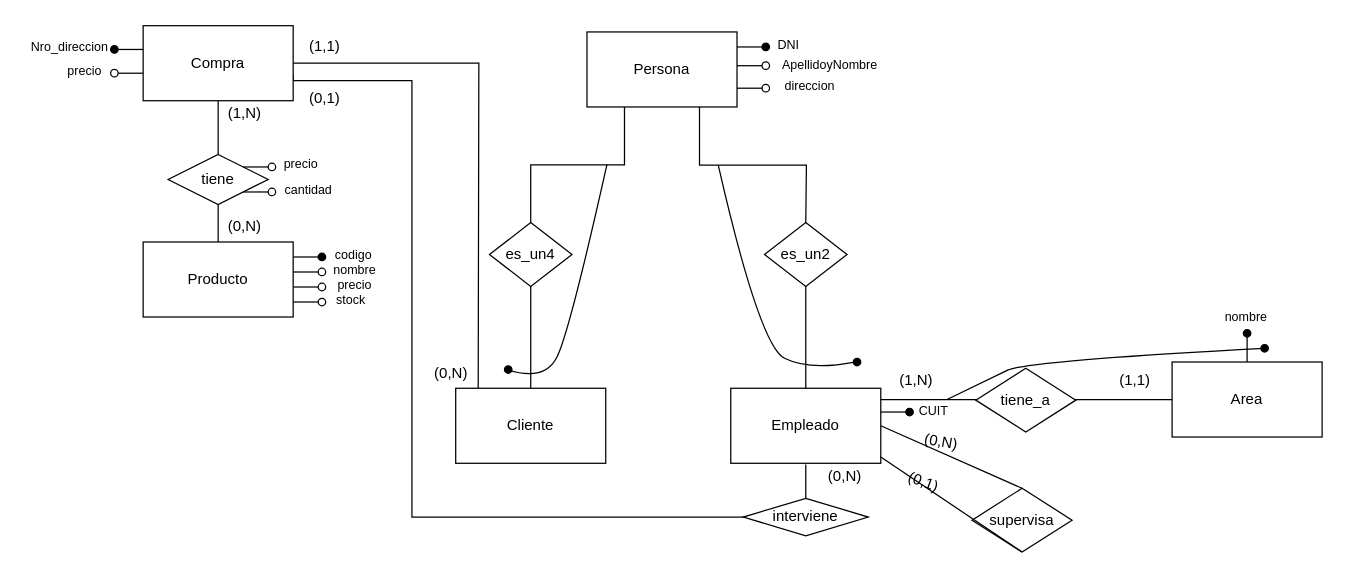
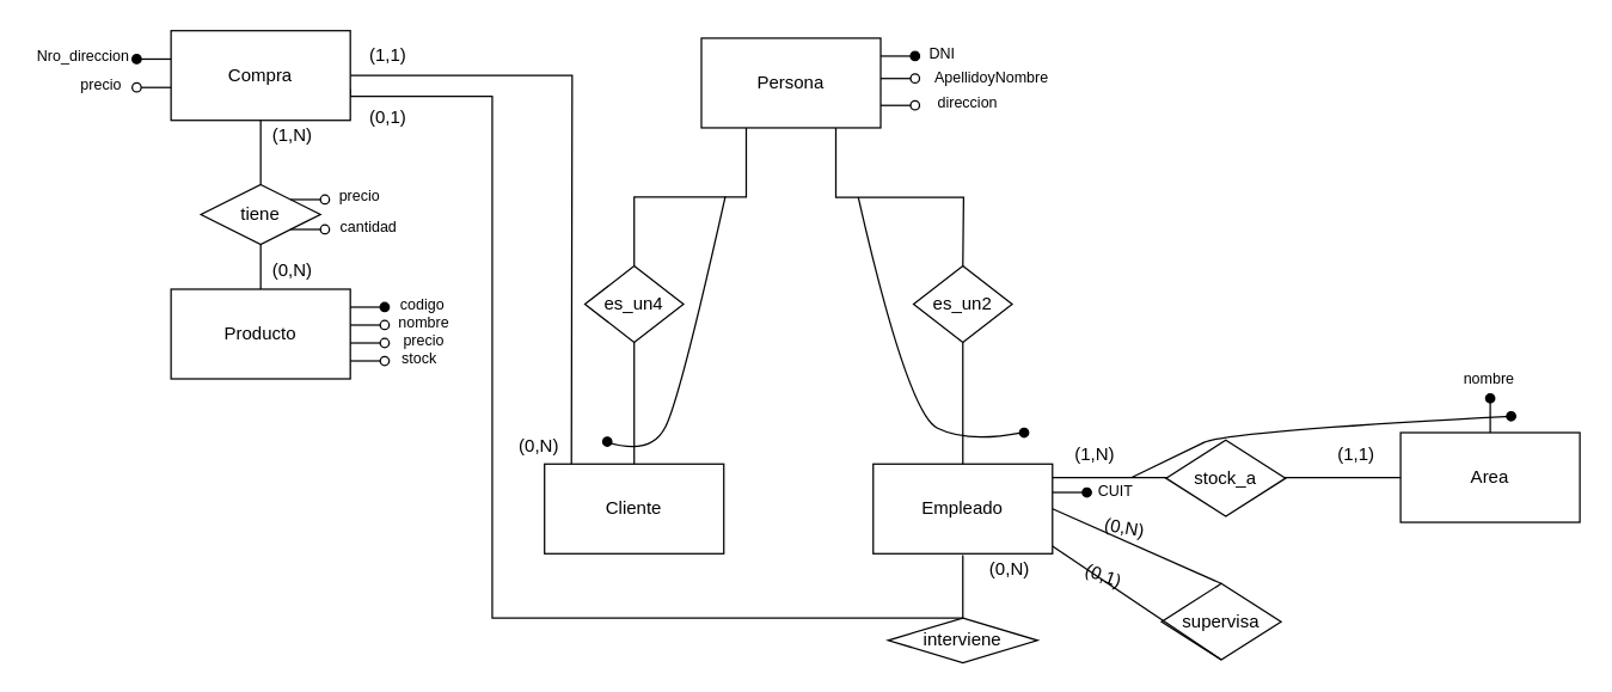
  <mxCell id="0" />
  <mxCell id="1" parent="0" />
  <mxCell id="2" style="edgeStyle=orthogonalEdgeStyle;rounded=0;orthogonalLoop=1;jettySize=auto;html=1;exitX=1;exitY=0.5;exitDx=0;exitDy=0;endArrow=none;endFill=0;" edge="1" parent="1" source="4"><mxGeometry relative="1" as="geometry"><mxPoint x="382" y="310" as="targetPoint" /></mxGeometry></mxCell>
  <mxCell id="3" style="edgeStyle=orthogonalEdgeStyle;rounded=0;orthogonalLoop=1;jettySize=auto;html=1;exitX=1;exitY=0.75;exitDx=0;exitDy=0;endArrow=none;endFill=0;entryX=0.5;entryY=1;entryDx=0;entryDy=0;" edge="1" parent="1"><mxGeometry relative="1" as="geometry"><mxPoint x="644" y="371" as="targetPoint" /><mxPoint x="234" y="59" as="sourcePoint" /><Array as="points"><mxPoint x="234" y="64" /><mxPoint x="329" y="64" /><mxPoint x="329" y="413" /><mxPoint x="644" y="413" /></Array></mxGeometry></mxCell>
  <mxCell id="4" value="Compra" style="rounded=0;whiteSpace=wrap;html=1;" vertex="1" parent="1"><mxGeometry x="114" y="20" width="120" height="60" as="geometry" /></mxCell>
  <mxCell id="5" value="Producto" style="rounded=0;whiteSpace=wrap;html=1;" vertex="1" parent="1"><mxGeometry x="114" y="193" width="120" height="60" as="geometry" /></mxCell>
  <mxCell id="6" style="edgeStyle=orthogonalEdgeStyle;rounded=0;orthogonalLoop=1;jettySize=auto;html=1;exitX=0.25;exitY=1;exitDx=0;exitDy=0;entryX=0.5;entryY=0;entryDx=0;entryDy=0;endArrow=none;startFill=0;" edge="1" parent="1" source="8" target="88"><mxGeometry relative="1" as="geometry" /></mxCell>
  <mxCell id="7" style="edgeStyle=orthogonalEdgeStyle;rounded=0;orthogonalLoop=1;jettySize=auto;html=1;exitX=0.75;exitY=1;exitDx=0;exitDy=0;endArrow=none;startFill=0;" edge="1" parent="1" source="8"><mxGeometry relative="1" as="geometry"><mxPoint x="644" y="178" as="targetPoint" /></mxGeometry></mxCell>
  <mxCell id="8" value="Persona" style="rounded=0;whiteSpace=wrap;html=1;" vertex="1" parent="1"><mxGeometry x="469" y="25" width="120" height="60" as="geometry" /></mxCell>
  <mxCell id="9" value="Cliente" style="rounded=0;whiteSpace=wrap;html=1;" vertex="1" parent="1"><mxGeometry x="364" y="310" width="120" height="60" as="geometry" /></mxCell>
  <mxCell id="10" style="edgeStyle=orthogonalEdgeStyle;rounded=0;orthogonalLoop=1;jettySize=auto;html=1;entryX=0.5;entryY=1;entryDx=0;entryDy=0;endArrow=none;startFill=0;" edge="1" parent="1" source="11" target="89"><mxGeometry relative="1" as="geometry" /></mxCell>
  <mxCell id="11" value="Empleado" style="rounded=0;whiteSpace=wrap;html=1;" vertex="1" parent="1"><mxGeometry x="584" y="310" width="120" height="60" as="geometry" /></mxCell>
  <mxCell id="12" value="" style="endArrow=none;html=1;rounded=0;entryX=0.5;entryY=1;entryDx=0;entryDy=0;" edge="1" parent="1" source="14" target="4"><mxGeometry width="50" height="50" relative="1" as="geometry"><mxPoint x="339" y="193" as="sourcePoint" /><mxPoint x="389" y="143" as="targetPoint" /></mxGeometry></mxCell>
  <mxCell id="13" value="" style="endArrow=none;html=1;rounded=0;entryX=0.5;entryY=1;entryDx=0;entryDy=0;" edge="1" parent="1" source="5" target="14"><mxGeometry width="50" height="50" relative="1" as="geometry"><mxPoint x="174" y="193" as="sourcePoint" /><mxPoint x="174" y="93" as="targetPoint" /></mxGeometry></mxCell>
  <mxCell id="14" value="tiene" style="rhombus;whiteSpace=wrap;html=1;" vertex="1" parent="1"><mxGeometry x="134" y="123" width="80" height="40" as="geometry" /></mxCell>
  <mxCell id="15" value="(1,N)" style="text;html=1;align=center;verticalAlign=middle;resizable=0;points=[];autosize=1;strokeColor=none;fillColor=none;" vertex="1" parent="1"><mxGeometry x="170" y="75" width="50" height="30" as="geometry" /></mxCell>
  <mxCell id="16" value="(0,N)" style="text;html=1;align=center;verticalAlign=middle;resizable=0;points=[];autosize=1;strokeColor=none;fillColor=none;" vertex="1" parent="1"><mxGeometry x="170" y="166" width="50" height="30" as="geometry" /></mxCell>
  <mxCell id="17" value="(1,1)" style="text;html=1;align=center;verticalAlign=middle;resizable=0;points=[];autosize=1;strokeColor=none;fillColor=none;" vertex="1" parent="1"><mxGeometry x="234" y="22" width="50" height="30" as="geometry" /></mxCell>
  <mxCell id="18" value="(0,1)" style="text;html=1;align=center;verticalAlign=middle;resizable=0;points=[];autosize=1;strokeColor=none;fillColor=none;" vertex="1" parent="1"><mxGeometry x="234" y="63" width="50" height="30" as="geometry" /></mxCell>
- <mxCell id="19" value="interviene" style="rhombus;whiteSpace=wrap;html=1;" vertex="1" parent="1"><mxGeometry x="594" y="398" width="100" height="30" as="geometry" /></mxCell>
+ <mxCell id="19" value="interviene" style="rhombus;whiteSpace=wrap;html=1;" vertex="1" parent="1"><mxGeometry x="594" y="413" width="100" height="30" as="geometry" /></mxCell>
  <mxCell id="20" value="(0,N)" style="text;html=1;align=center;verticalAlign=middle;resizable=0;points=[];autosize=1;strokeColor=none;fillColor=none;" vertex="1" parent="1"><mxGeometry x="650" y="365.5" width="50" height="30" as="geometry" /></mxCell>
  <mxCell id="21" value="supervisa" style="rhombus;whiteSpace=wrap;html=1;" vertex="1" parent="1"><mxGeometry x="777" y="390" width="80" height="51" as="geometry" /></mxCell>
  <mxCell id="22" value="" style="endArrow=none;html=1;rounded=0;entryX=0.5;entryY=0;entryDx=0;entryDy=0;exitX=1;exitY=0.5;exitDx=0;exitDy=0;" edge="1" parent="1" source="11" target="21"><mxGeometry width="50" height="50" relative="1" as="geometry"><mxPoint x="704" y="330" as="sourcePoint" /><mxPoint x="814" y="410" as="targetPoint" /></mxGeometry></mxCell>
  <mxCell id="23" value="" style="endArrow=none;html=1;rounded=0;entryX=0.5;entryY=1;entryDx=0;entryDy=0;" edge="1" parent="1" target="21"><mxGeometry width="50" height="50" relative="1" as="geometry"><mxPoint x="704" y="365" as="sourcePoint" /><mxPoint x="824" y="349" as="targetPoint" /></mxGeometry></mxCell>
  <mxCell id="24" value="(0,1)" style="text;html=1;align=center;verticalAlign=middle;resizable=0;points=[];autosize=1;strokeColor=none;fillColor=none;rotation=20;" vertex="1" parent="1"><mxGeometry x="713" y="370" width="50" height="30" as="geometry" /></mxCell>
  <mxCell id="25" value="(0,N)" style="text;html=1;align=center;verticalAlign=middle;resizable=0;points=[];autosize=1;strokeColor=none;fillColor=none;rotation=10;" vertex="1" parent="1"><mxGeometry x="727" y="338" width="50" height="30" as="geometry" /></mxCell>
  <mxCell id="26" value="" style="group" vertex="1" connectable="0" parent="1"><mxGeometry x="234" y="202" width="26" height="6" as="geometry" /></mxCell>
  <mxCell id="27" value="" style="ellipse;whiteSpace=wrap;html=1;aspect=fixed;fillColor=#000000;" vertex="1" parent="26"><mxGeometry x="20" width="6" height="6" as="geometry" /></mxCell>
  <mxCell id="28" value="" style="endArrow=none;html=1;rounded=0;exitX=0;exitY=0.5;exitDx=0;exitDy=0;" edge="1" parent="26" source="27"><mxGeometry width="50" height="50" relative="1" as="geometry"><mxPoint x="20" y="14" as="sourcePoint" /><mxPoint y="3" as="targetPoint" /></mxGeometry></mxCell>
  <mxCell id="29" value="" style="group" vertex="1" connectable="0" parent="1"><mxGeometry x="234" y="214" width="26" height="6" as="geometry" /></mxCell>
  <mxCell id="30" value="" style="ellipse;whiteSpace=wrap;html=1;aspect=fixed;" vertex="1" parent="29"><mxGeometry x="20" width="6" height="6" as="geometry" /></mxCell>
  <mxCell id="31" value="" style="endArrow=none;html=1;rounded=0;exitX=0;exitY=0.5;exitDx=0;exitDy=0;" edge="1" parent="29" source="30"><mxGeometry width="50" height="50" relative="1" as="geometry"><mxPoint x="20" y="14" as="sourcePoint" /><mxPoint y="3" as="targetPoint" /></mxGeometry></mxCell>
  <mxCell id="32" value="" style="group" vertex="1" connectable="0" parent="1"><mxGeometry x="234" y="226" width="26" height="6" as="geometry" /></mxCell>
  <mxCell id="33" value="" style="ellipse;whiteSpace=wrap;html=1;aspect=fixed;" vertex="1" parent="32"><mxGeometry x="20" width="6" height="6" as="geometry" /></mxCell>
  <mxCell id="34" value="" style="endArrow=none;html=1;rounded=0;exitX=0;exitY=0.5;exitDx=0;exitDy=0;" edge="1" parent="32" source="33"><mxGeometry width="50" height="50" relative="1" as="geometry"><mxPoint x="20" y="14" as="sourcePoint" /><mxPoint y="3" as="targetPoint" /></mxGeometry></mxCell>
  <mxCell id="35" value="" style="group" vertex="1" connectable="0" parent="1"><mxGeometry x="234" y="238" width="26" height="6" as="geometry" /></mxCell>
  <mxCell id="36" value="" style="ellipse;whiteSpace=wrap;html=1;aspect=fixed;" vertex="1" parent="35"><mxGeometry x="20" width="6" height="6" as="geometry" /></mxCell>
  <mxCell id="37" value="" style="endArrow=none;html=1;rounded=0;exitX=0;exitY=0.5;exitDx=0;exitDy=0;" edge="1" parent="35" source="36"><mxGeometry width="50" height="50" relative="1" as="geometry"><mxPoint x="20" y="14" as="sourcePoint" /><mxPoint y="3" as="targetPoint" /></mxGeometry></mxCell>
  <mxCell id="38" value="&lt;font style=&quot;font-size: 10px;&quot;&gt;codigo&lt;/font&gt;" style="text;html=1;align=center;verticalAlign=middle;resizable=0;points=[];autosize=1;strokeColor=none;fillColor=none;" vertex="1" parent="1"><mxGeometry x="257" y="188" width="50" height="30" as="geometry" /></mxCell>
  <mxCell id="39" value="&lt;font style=&quot;font-size: 10px;&quot;&gt;nombre&lt;/font&gt;" style="text;html=1;align=center;verticalAlign=middle;resizable=0;points=[];autosize=1;strokeColor=none;fillColor=none;" vertex="1" parent="1"><mxGeometry x="253" y="200" width="60" height="30" as="geometry" /></mxCell>
  <mxCell id="40" value="&lt;font style=&quot;font-size: 10px;&quot;&gt;precio&lt;/font&gt;" style="text;html=1;align=center;verticalAlign=middle;resizable=0;points=[];autosize=1;strokeColor=none;fillColor=none;" vertex="1" parent="1"><mxGeometry x="258" y="212" width="50" height="30" as="geometry" /></mxCell>
  <mxCell id="41" value="&lt;font style=&quot;font-size: 10px;&quot;&gt;stock&lt;/font&gt;" style="text;html=1;align=center;verticalAlign=middle;resizable=0;points=[];autosize=1;strokeColor=none;fillColor=none;" vertex="1" parent="1"><mxGeometry x="255" y="224" width="50" height="30" as="geometry" /></mxCell>
  <mxCell id="42" value="" style="group" vertex="1" connectable="0" parent="1"><mxGeometry x="194" y="130" width="26" height="6" as="geometry" /></mxCell>
  <mxCell id="43" value="" style="ellipse;whiteSpace=wrap;html=1;aspect=fixed;" vertex="1" parent="42"><mxGeometry x="20" width="6" height="6" as="geometry" /></mxCell>
  <mxCell id="44" value="" style="endArrow=none;html=1;rounded=0;exitX=0;exitY=0.5;exitDx=0;exitDy=0;" edge="1" parent="42" source="43"><mxGeometry width="50" height="50" relative="1" as="geometry"><mxPoint x="20" y="14" as="sourcePoint" /><mxPoint y="3" as="targetPoint" /></mxGeometry></mxCell>
  <mxCell id="45" value="" style="group" vertex="1" connectable="0" parent="1"><mxGeometry x="194" y="150" width="26" height="6" as="geometry" /></mxCell>
  <mxCell id="46" value="" style="ellipse;whiteSpace=wrap;html=1;aspect=fixed;" vertex="1" parent="45"><mxGeometry x="20" width="6" height="6" as="geometry" /></mxCell>
  <mxCell id="47" value="" style="endArrow=none;html=1;rounded=0;exitX=0;exitY=0.5;exitDx=0;exitDy=0;" edge="1" parent="45" source="46"><mxGeometry width="50" height="50" relative="1" as="geometry"><mxPoint x="20" y="14" as="sourcePoint" /><mxPoint y="3" as="targetPoint" /></mxGeometry></mxCell>
  <mxCell id="48" value="&lt;font style=&quot;font-size: 10px;&quot;&gt;cantidad&lt;/font&gt;" style="text;html=1;align=center;verticalAlign=middle;resizable=0;points=[];autosize=1;strokeColor=none;fillColor=none;" vertex="1" parent="1"><mxGeometry x="211" y="136" width="70" height="30" as="geometry" /></mxCell>
  <mxCell id="49" value="&lt;font style=&quot;font-size: 10px;&quot;&gt;precio&lt;/font&gt;" style="text;html=1;align=center;verticalAlign=middle;resizable=0;points=[];autosize=1;strokeColor=none;fillColor=none;" vertex="1" parent="1"><mxGeometry x="215" y="115" width="50" height="30" as="geometry" /></mxCell>
  <mxCell id="50" value="&lt;font style=&quot;font-size: 10px;&quot;&gt;Nro_direccion&lt;/font&gt;" style="text;html=1;align=center;verticalAlign=middle;resizable=0;points=[];autosize=1;strokeColor=none;fillColor=none;" vertex="1" parent="1"><mxGeometry x="20" y="22" width="70" height="30" as="geometry" /></mxCell>
  <mxCell id="51" value="&lt;font style=&quot;font-size: 10px;&quot;&gt;precio&lt;/font&gt;" style="text;html=1;align=center;verticalAlign=middle;resizable=0;points=[];autosize=1;strokeColor=none;fillColor=none;" vertex="1" parent="1"><mxGeometry x="42" y="41" width="50" height="30" as="geometry" /></mxCell>
  <mxCell id="52" value="" style="group;rotation=-180;" vertex="1" connectable="0" parent="1"><mxGeometry x="88" y="36" width="26" height="6" as="geometry" /></mxCell>
  <mxCell id="53" value="" style="ellipse;whiteSpace=wrap;html=1;aspect=fixed;fillColor=#000000;container=0;rotation=-180;" vertex="1" parent="52"><mxGeometry width="6" height="6" as="geometry" /></mxCell>
  <mxCell id="54" value="" style="endArrow=none;html=1;rounded=0;exitX=0;exitY=0.5;exitDx=0;exitDy=0;" edge="1" parent="52" source="53"><mxGeometry width="50" height="50" relative="1" as="geometry"><mxPoint x="6" y="-8" as="sourcePoint" /><mxPoint x="26" y="3" as="targetPoint" /></mxGeometry></mxCell>
  <mxCell id="55" value="" style="group;rotation=-180;" vertex="1" connectable="0" parent="1"><mxGeometry x="88" y="55" width="26" height="6" as="geometry" /></mxCell>
  <mxCell id="56" value="" style="ellipse;whiteSpace=wrap;html=1;aspect=fixed;container=0;rotation=-180;" vertex="1" parent="55"><mxGeometry width="6" height="6" as="geometry" /></mxCell>
  <mxCell id="57" value="" style="endArrow=none;html=1;rounded=0;exitX=0;exitY=0.5;exitDx=0;exitDy=0;" edge="1" parent="55" source="56"><mxGeometry width="50" height="50" relative="1" as="geometry"><mxPoint x="6" y="-8" as="sourcePoint" /><mxPoint x="26" y="3" as="targetPoint" /></mxGeometry></mxCell>
  <mxCell id="58" value="" style="group" vertex="1" connectable="0" parent="1"><mxGeometry x="704" y="326" width="26" height="6" as="geometry" /></mxCell>
  <mxCell id="59" value="" style="ellipse;whiteSpace=wrap;html=1;aspect=fixed;fillColor=#000000;" vertex="1" parent="58"><mxGeometry x="20" width="6" height="6" as="geometry" /></mxCell>
  <mxCell id="60" value="" style="endArrow=none;html=1;rounded=0;exitX=0;exitY=0.5;exitDx=0;exitDy=0;" edge="1" parent="58" source="59"><mxGeometry width="50" height="50" relative="1" as="geometry"><mxPoint x="20" y="14" as="sourcePoint" /><mxPoint y="3" as="targetPoint" /></mxGeometry></mxCell>
  <mxCell id="61" value="&lt;font style=&quot;font-size: 10px;&quot;&gt;CUIT&lt;/font&gt;" style="text;html=1;align=center;verticalAlign=middle;resizable=0;points=[];autosize=1;strokeColor=none;fillColor=none;" vertex="1" parent="1"><mxGeometry x="721" y="313" width="50" height="30" as="geometry" /></mxCell>
  <mxCell id="62" value="" style="group" vertex="1" connectable="0" parent="1"><mxGeometry x="589" y="34" width="26" height="6" as="geometry" /></mxCell>
  <mxCell id="63" value="" style="ellipse;whiteSpace=wrap;html=1;aspect=fixed;fillColor=#000000;" vertex="1" parent="62"><mxGeometry x="20" width="6" height="6" as="geometry" /></mxCell>
  <mxCell id="64" value="" style="endArrow=none;html=1;rounded=0;exitX=0;exitY=0.5;exitDx=0;exitDy=0;" edge="1" parent="62" source="63"><mxGeometry width="50" height="50" relative="1" as="geometry"><mxPoint x="20" y="14" as="sourcePoint" /><mxPoint y="3" as="targetPoint" /></mxGeometry></mxCell>
  <mxCell id="65" value="" style="group" vertex="1" connectable="0" parent="1"><mxGeometry x="589" y="49" width="26" height="6" as="geometry" /></mxCell>
  <mxCell id="66" value="" style="ellipse;whiteSpace=wrap;html=1;aspect=fixed;" vertex="1" parent="65"><mxGeometry x="20" width="6" height="6" as="geometry" /></mxCell>
  <mxCell id="67" value="" style="endArrow=none;html=1;rounded=0;exitX=0;exitY=0.5;exitDx=0;exitDy=0;" edge="1" parent="65" source="66"><mxGeometry width="50" height="50" relative="1" as="geometry"><mxPoint x="20" y="14" as="sourcePoint" /><mxPoint y="3" as="targetPoint" /></mxGeometry></mxCell>
  <mxCell id="68" value="&lt;font style=&quot;font-size: 10px;&quot;&gt;DNI&lt;/font&gt;" style="text;html=1;align=center;verticalAlign=middle;resizable=0;points=[];autosize=1;strokeColor=none;fillColor=none;" vertex="1" parent="1"><mxGeometry x="610" y="20" width="40" height="30" as="geometry" /></mxCell>
  <mxCell id="69" value="&lt;font style=&quot;font-size: 10px;&quot;&gt;ApellidoyNombre&lt;/font&gt;" style="text;html=1;align=center;verticalAlign=middle;resizable=0;points=[];autosize=1;strokeColor=none;fillColor=none;" vertex="1" parent="1"><mxGeometry x="608" y="36" width="110" height="30" as="geometry" /></mxCell>
  <mxCell id="70" value="(0,N)" style="text;html=1;align=center;verticalAlign=middle;resizable=0;points=[];autosize=1;strokeColor=none;fillColor=none;" vertex="1" parent="1"><mxGeometry x="335" y="283" width="50" height="30" as="geometry" /></mxCell>
  <mxCell id="71" value="" style="group" vertex="1" connectable="0" parent="1"><mxGeometry x="589" y="67" width="26" height="6" as="geometry" /></mxCell>
  <mxCell id="72" value="" style="ellipse;whiteSpace=wrap;html=1;aspect=fixed;" vertex="1" parent="71"><mxGeometry x="20" width="6" height="6" as="geometry" /></mxCell>
  <mxCell id="73" value="" style="endArrow=none;html=1;rounded=0;exitX=0;exitY=0.5;exitDx=0;exitDy=0;" edge="1" parent="71" source="72"><mxGeometry width="50" height="50" relative="1" as="geometry"><mxPoint x="20" y="14" as="sourcePoint" /><mxPoint y="3" as="targetPoint" /></mxGeometry></mxCell>
  <mxCell id="74" value="&lt;font style=&quot;font-size: 10px;&quot;&gt;direccion&lt;/font&gt;" style="text;html=1;align=center;verticalAlign=middle;resizable=0;points=[];autosize=1;strokeColor=none;fillColor=none;" vertex="1" parent="1"><mxGeometry x="607" y="53" width="80" height="30" as="geometry" /></mxCell>
  <mxCell id="75" value="Area" style="rounded=0;whiteSpace=wrap;html=1;" vertex="1" parent="1"><mxGeometry x="937" y="289" width="120" height="60" as="geometry" /></mxCell>
  <mxCell id="76" value="" style="group;rotation=-90;" vertex="1" connectable="0" parent="1"><mxGeometry x="984" y="273" width="26" height="6" as="geometry" /></mxCell>
  <mxCell id="77" value="" style="ellipse;whiteSpace=wrap;html=1;aspect=fixed;fillColor=#000000;rotation=-90;" vertex="1" parent="76"><mxGeometry x="10" y="-10" width="6" height="6" as="geometry" /></mxCell>
  <mxCell id="78" value="" style="endArrow=none;html=1;rounded=0;exitX=0;exitY=0.5;exitDx=0;exitDy=0;" edge="1" parent="76" source="77"><mxGeometry width="50" height="50" relative="1" as="geometry"><mxPoint x="24" y="-4" as="sourcePoint" /><mxPoint x="13" y="16" as="targetPoint" /></mxGeometry></mxCell>
  <mxCell id="79" value="&lt;font style=&quot;font-size: 10px;&quot;&gt;nombre&lt;/font&gt;" style="text;html=1;align=center;verticalAlign=middle;resizable=0;points=[];autosize=1;strokeColor=none;fillColor=none;" vertex="1" parent="1"><mxGeometry x="966" y="238" width="60" height="30" as="geometry" /></mxCell>
  <mxCell id="80" value="" style="endArrow=none;html=1;rounded=0;entryX=0;entryY=0.5;entryDx=0;entryDy=0;" edge="1" parent="1" target="75"><mxGeometry width="50" height="50" relative="1" as="geometry"><mxPoint x="704" y="319" as="sourcePoint" /><mxPoint x="920" y="322" as="targetPoint" /></mxGeometry></mxCell>
- <mxCell id="81" value="tiene_a" style="rhombus;whiteSpace=wrap;html=1;" vertex="1" parent="1"><mxGeometry x="780" y="294" width="80" height="51" as="geometry" /></mxCell>
+ <mxCell id="81" value="stock_a" style="rhombus;whiteSpace=wrap;html=1;" vertex="1" parent="1"><mxGeometry x="780" y="294" width="80" height="51" as="geometry" /></mxCell>
  <mxCell id="82" value="(1,N)" style="text;html=1;align=center;verticalAlign=middle;resizable=0;points=[];autosize=1;strokeColor=none;fillColor=none;rotation=0;" vertex="1" parent="1"><mxGeometry x="702.005" y="289.003" width="60" height="30" as="geometry" /></mxCell>
  <mxCell id="83" value="(1,1)" style="text;html=1;align=center;verticalAlign=middle;resizable=0;points=[];autosize=1;strokeColor=none;fillColor=none;rotation=0;" vertex="1" parent="1"><mxGeometry x="877" y="289" width="60" height="30" as="geometry" /></mxCell>
  <mxCell id="84" value="" style="curved=1;endArrow=none;html=1;rounded=0;startFill=0;" edge="1" parent="1"><mxGeometry width="50" height="50" relative="1" as="geometry"><mxPoint x="757" y="319" as="sourcePoint" /><mxPoint x="1011" y="278" as="targetPoint" /><Array as="points"><mxPoint x="790" y="303" /><mxPoint x="821" y="288" /></Array></mxGeometry></mxCell>
  <mxCell id="85" value="" style="group;rotation=-90;" vertex="1" connectable="0" parent="1"><mxGeometry x="998" y="285" width="26" height="6" as="geometry" /></mxCell>
  <mxCell id="86" value="" style="ellipse;whiteSpace=wrap;html=1;aspect=fixed;fillColor=#000000;rotation=-90;" vertex="1" parent="85"><mxGeometry x="10" y="-10" width="6" height="6" as="geometry" /></mxCell>
  <mxCell id="87" style="edgeStyle=orthogonalEdgeStyle;rounded=0;orthogonalLoop=1;jettySize=auto;html=1;endArrow=none;startFill=0;" edge="1" parent="1" source="88" target="9"><mxGeometry relative="1" as="geometry" /></mxCell>
  <mxCell id="88" value="es_un4" style="rhombus;whiteSpace=wrap;html=1;" vertex="1" parent="1"><mxGeometry x="391" y="177.5" width="66" height="51" as="geometry" /></mxCell>
  <mxCell id="89" value="es_un2" style="rhombus;whiteSpace=wrap;html=1;" vertex="1" parent="1"><mxGeometry x="611" y="177.5" width="66" height="51" as="geometry" /></mxCell>
  <mxCell id="90" value="" style="curved=1;endArrow=none;html=1;rounded=0;startFill=0;" edge="1" parent="1"><mxGeometry width="50" height="50" relative="1" as="geometry"><mxPoint x="485" y="131" as="sourcePoint" /><mxPoint x="405" y="295" as="targetPoint" /><Array as="points"><mxPoint x="455" y="265" /><mxPoint x="435" y="305" /></Array></mxGeometry></mxCell>
  <mxCell id="91" value="" style="ellipse;whiteSpace=wrap;html=1;aspect=fixed;fillColor=#000000;" vertex="1" parent="1"><mxGeometry x="403" y="292" width="6" height="6" as="geometry" /></mxCell>
  <mxCell id="92" value="" style="curved=1;endArrow=none;html=1;rounded=0;startFill=0;" edge="1" parent="1"><mxGeometry width="50" height="50" relative="1" as="geometry"><mxPoint x="574" y="131.5" as="sourcePoint" /><mxPoint x="683" y="289" as="targetPoint" /><Array as="points"><mxPoint x="607" y="276" /><mxPoint x="647" y="296" /></Array></mxGeometry></mxCell>
  <mxCell id="93" value="" style="ellipse;whiteSpace=wrap;html=1;aspect=fixed;fillColor=#000000;" vertex="1" parent="1"><mxGeometry x="682" y="286" width="6" height="6" as="geometry" /></mxCell>
